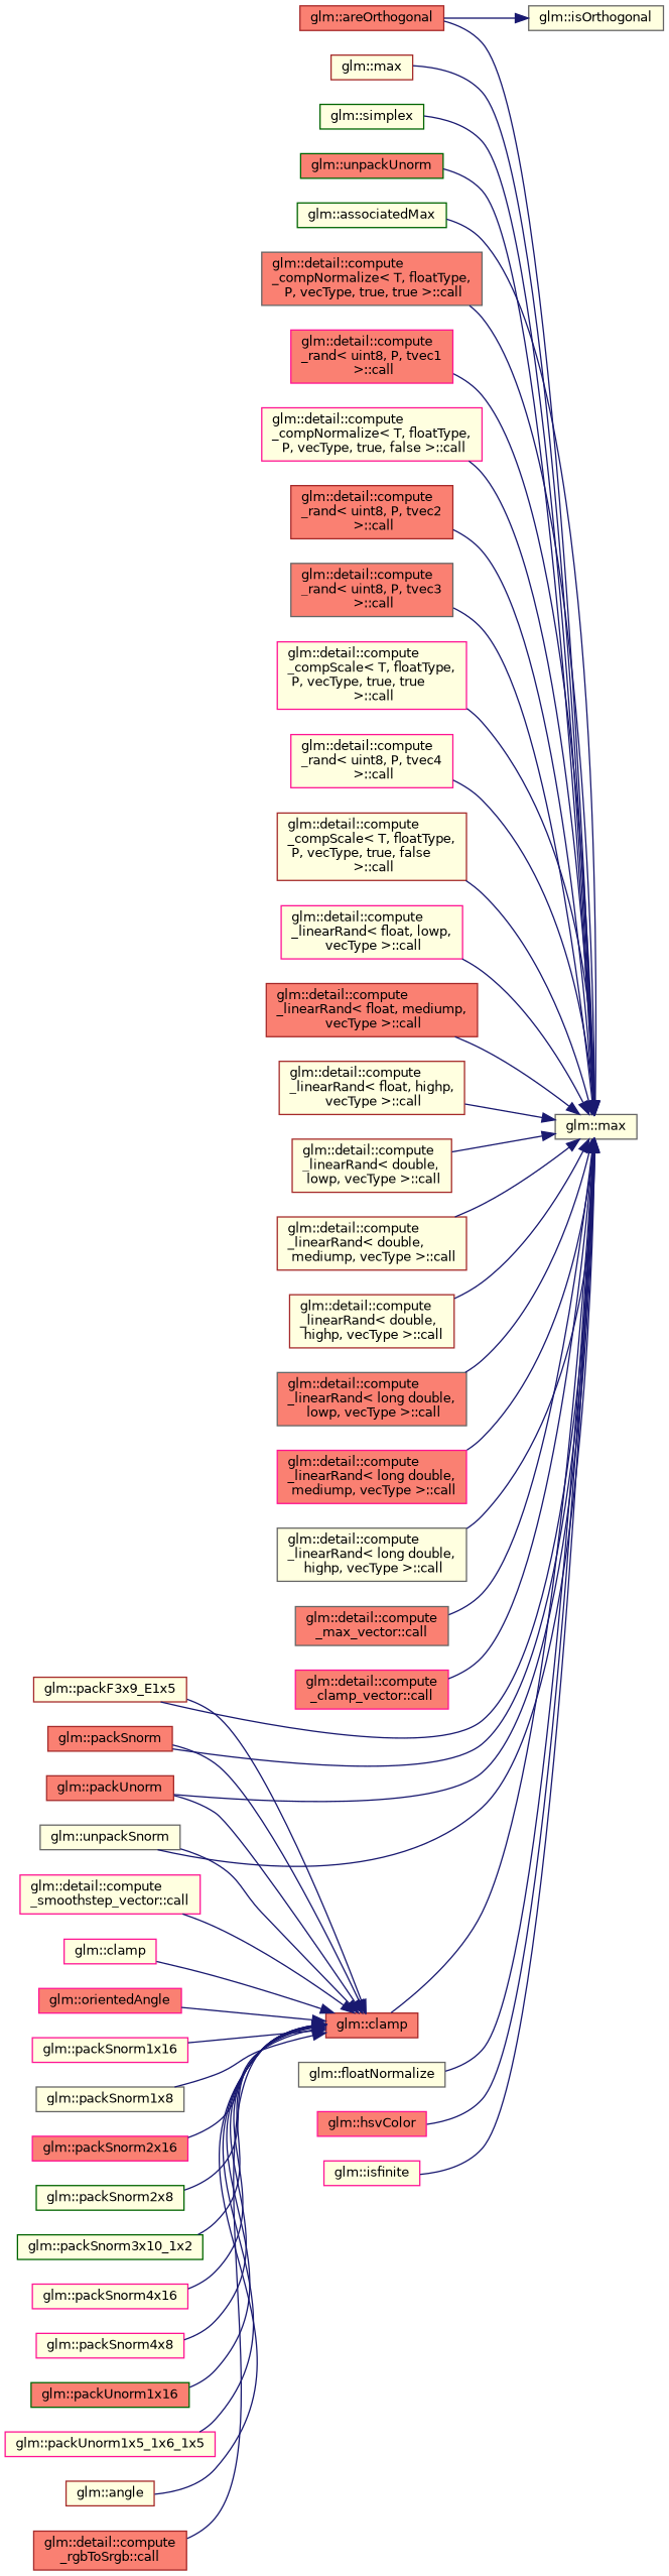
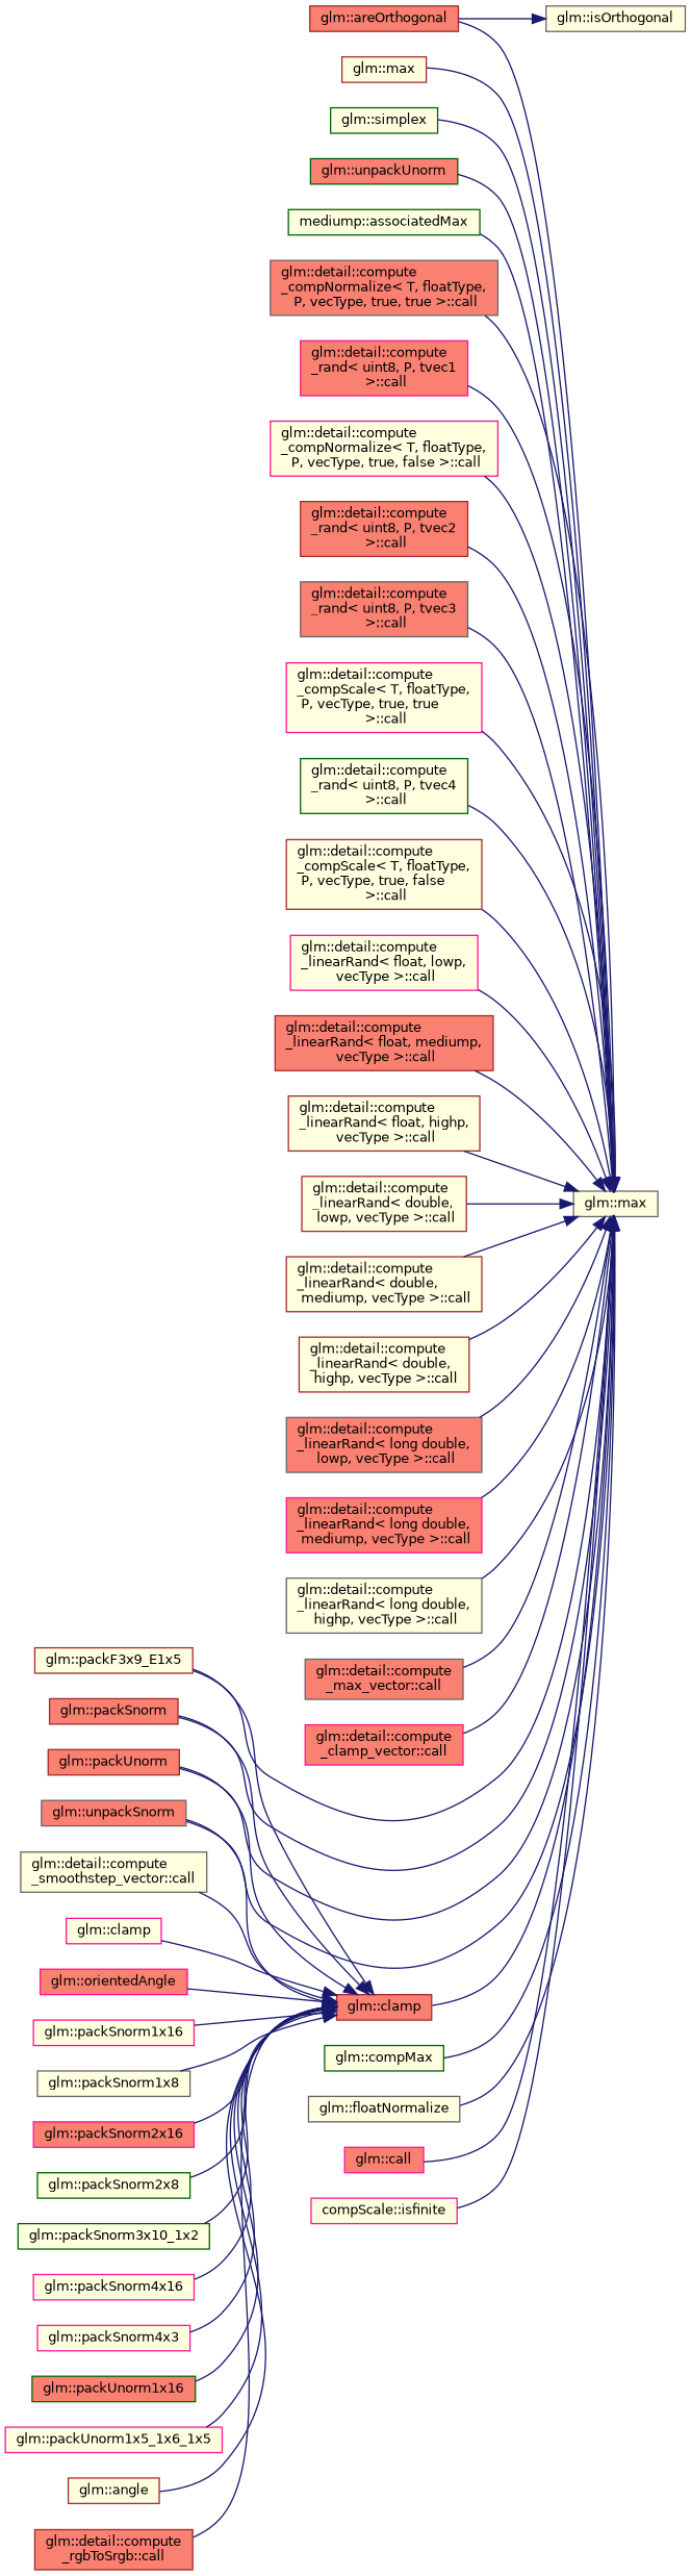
  digraph {
    rankdir=RL
    node [color=deeppink fillcolor=lightyellow fontname=Helvetica fontsize=10 shape=record style=filled]
    edge [color=midnightblue dir=back fontname=Helvetica fontsize=10 labelfontname=Helvetica labelfontsize=10 style=solid]
    n1 [color=gray40 fontcolor=black height=0.2 label="glm::max" width=0.4]
    n2 [color=brown fillcolor=salmon height=0.2 label="glm::areOrthogonal" width=0.4]
-   n3 [color=darkgreen height=0.2 label="glm::associatedMax" width=0.4]
+   n3 [color=darkgreen height=0.2 label="mediump::associatedMax" width=0.4]
    n4 [color=gray40 fillcolor=salmon height=0.2 label="glm::detail::compute\l_compNormalize\< T, floatType,\l P, vecType, true, true \>::call" width=0.4]
    n5 [fillcolor=salmon height=0.2 label="glm::detail::compute\l_rand\< uint8, P, tvec1\l \>::call" width=0.4]
    n6 [height=0.2 label="glm::detail::compute\l_compNormalize\< T, floatType,\l P, vecType, true, false \>::call" width=0.4]
    n7 [color=brown fillcolor=salmon height=0.2 label="glm::detail::compute\l_rand\< uint8, P, tvec2\l \>::call" width=0.4]
    n8 [color=gray40 fillcolor=salmon height=0.2 label="glm::detail::compute\l_rand\< uint8, P, tvec3\l \>::call" width=0.4]
    n9 [height=0.2 label="glm::detail::compute\l_compScale\< T, floatType,\l P, vecType, true, true\l \>::call" width=0.4]
-   n10 [height=0.2 label="glm::detail::compute\l_rand\< uint8, P, tvec4\l \>::call" width=0.4]
+   n10 [color=darkgreen height=0.2 label="glm::detail::compute\l_rand\< uint8, P, tvec4\l \>::call" width=0.4]
    n11 [color=brown height=0.2 label="glm::detail::compute\l_compScale\< T, floatType,\l P, vecType, true, false\l \>::call" width=0.4]
    n12 [height=0.2 label="glm::detail::compute\l_linearRand\< float, lowp,\l vecType \>::call" width=0.4]
    n13 [color=brown fillcolor=salmon height=0.2 label="glm::detail::compute\l_linearRand\< float, mediump,\l vecType \>::call" width=0.4]
    n14 [color=brown height=0.2 label="glm::detail::compute\l_linearRand\< float, highp,\l vecType \>::call" width=0.4]
    n15 [color=brown height=0.2 label="glm::detail::compute\l_linearRand\< double,\l lowp, vecType \>::call" width=0.4]
    n16 [color=brown height=0.2 label="glm::detail::compute\l_linearRand\< double,\l mediump, vecType \>::call" width=0.4]
    n17 [color=brown height=0.2 label="glm::detail::compute\l_linearRand\< double,\l highp, vecType \>::call" width=0.4]
    n18 [color=gray40 fillcolor=salmon height=0.2 label="glm::detail::compute\l_linearRand\< long double,\l lowp, vecType \>::call" width=0.4]
    n19 [fillcolor=salmon height=0.2 label="glm::detail::compute\l_linearRand\< long double,\l mediump, vecType \>::call" width=0.4]
    n20 [color=gray40 height=0.2 label="glm::detail::compute\l_linearRand\< long double,\l highp, vecType \>::call" width=0.4]
    n21 [color=gray40 fillcolor=salmon height=0.2 label="glm::detail::compute\l_max_vector::call" width=0.4]
    n22 [fillcolor=salmon height=0.2 label="glm::detail::compute\l_clamp_vector::call" width=0.4]
    n23 [color=brown fillcolor=salmon height=0.2 label="glm::clamp" width=0.4]
    n24 [color=brown height=0.2 label="glm::packF3x9_E1x5" width=0.4]
    n25 [color=brown fillcolor=salmon height=0.2 label="glm::packSnorm" width=0.4]
    n26 [color=brown fillcolor=salmon height=0.2 label="glm::packUnorm" width=0.4]
-   n27 [color=gray40 height=0.2 label="glm::unpackSnorm" width=0.4]
+   n27 [color=gray40 fillcolor=salmon height=0.2 label="glm::unpackSnorm" width=0.4]
+   n28 [color=darkgreen height=0.2 label="glm::compMax" width=0.4]
    n29 [color=gray40 height=0.2 label="glm::floatNormalize" width=0.4]
-   n30 [fillcolor=salmon height=0.2 label="glm::hsvColor" width=0.4]
-   n31 [height=0.2 label="glm::isfinite" width=0.4]
+   n30 [fillcolor=salmon height=0.2 label="glm::call" width=0.4]
+   n31 [height=0.2 label="compScale::isfinite" width=0.4]
    n32 [color=brown height=0.2 label="glm::max" width=0.4]
    n33 [color=darkgreen height=0.2 label="glm::simplex" width=0.4]
    n34 [color=darkgreen fillcolor=salmon height=0.2 label="glm::unpackUnorm" width=0.4]
    n35 [color=brown height=0.2 label="glm::angle" width=0.4]
    n36 [color=brown fillcolor=salmon height=0.2 label="glm::detail::compute\l_rgbToSrgb::call" width=0.4]
-   n37 [height=0.2 label="glm::detail::compute\l_smoothstep_vector::call" width=0.4]
+   n37 [color=gray40 height=0.2 label="glm::detail::compute\l_smoothstep_vector::call" width=0.4]
    n38 [height=0.2 label="glm::clamp" width=0.4]
    n39 [fillcolor=salmon height=0.2 label="glm::orientedAngle" width=0.4]
    n40 [height=0.2 label="glm::packSnorm1x16" width=0.4]
    n41 [color=gray40 height=0.2 label="glm::packSnorm1x8" width=0.4]
    n42 [fillcolor=salmon height=0.2 label="glm::packSnorm2x16" width=0.4]
    n43 [color=darkgreen height=0.2 label="glm::packSnorm2x8" width=0.4]
    n44 [color=darkgreen height=0.2 label="glm::packSnorm3x10_1x2" width=0.4]
    n45 [height=0.2 label="glm::packSnorm4x16" width=0.4]
-   n46 [height=0.2 label="glm::packSnorm4x8" width=0.4]
+   n46 [height=0.2 label="glm::packSnorm4x3" width=0.4]
    n47 [color=darkgreen fillcolor=salmon height=0.2 label="glm::packUnorm1x16" width=0.4]
    n48 [height=0.2 label="glm::packUnorm1x5_1x6_1x5" width=0.4]
    n49 [color=gray40 height=0.2 label="glm::isOrthogonal" width=0.4]
    n1 -> n2
    n1 -> n3
    n1 -> n4
    n1 -> n5
    n1 -> n6
    n1 -> n7
    n1 -> n8
    n1 -> n9
    n1 -> n10
    n1 -> n11
    n1 -> n12
    n1 -> n13
    n1 -> n14
    n1 -> n15
    n1 -> n16
    n1 -> n17
    n1 -> n18
    n1 -> n19
    n1 -> n20
    n1 -> n21
    n1 -> n22
    n1 -> n23
    n1 -> n24
    n1 -> n25
    n1 -> n26
    n1 -> n27
+   n1 -> n28
    n1 -> n29
    n1 -> n30
    n1 -> n31
    n1 -> n32
    n1 -> n33
    n1 -> n34
    n23 -> n24
    n23 -> n25
    n23 -> n26
    n23 -> n27
    n23 -> n35
    n23 -> n36
    n23 -> n37
    n23 -> n38
    n23 -> n39
    n23 -> n40
    n23 -> n41
    n23 -> n42
    n23 -> n43
    n23 -> n44
    n23 -> n45
    n23 -> n46
    n23 -> n47
    n23 -> n48
    n49 -> n2
  }
